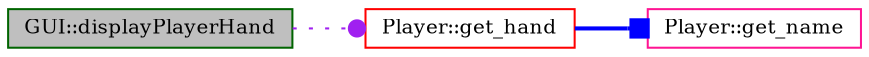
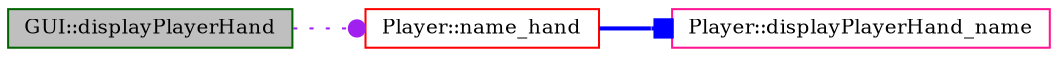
  digraph {
    fontname="DejaVu Serif"
    rankdir=LR
    node [fillcolor=white fontname="DejaVu Serif" fontsize=10 shape=record style=filled]
    edge [fontname="DejaVu Serif" fontsize=10 labelfontname=Helvetica labelfontsize=10]
    n1 [color=darkgreen fillcolor=grey75 fontcolor=black height=0.2 label="GUI::displayPlayerHand" width=0.4]
-   n2 [color=red height=0.2 label="Player::get_hand" width=0.4]
-   n3 [color=deeppink height=0.2 label="Player::get_name" width=0.4]
+   n2 [color=red height=0.2 label="Player::name_hand" width=0.4]
+   n3 [color=deeppink height=0.2 label="Player::displayPlayerHand_name" width=0.4]
    n1 -> n2 [arrowhead=dot color=purple style=dotted]
    n2 -> n3 [arrowhead=box color=blue style=bold]
  }
